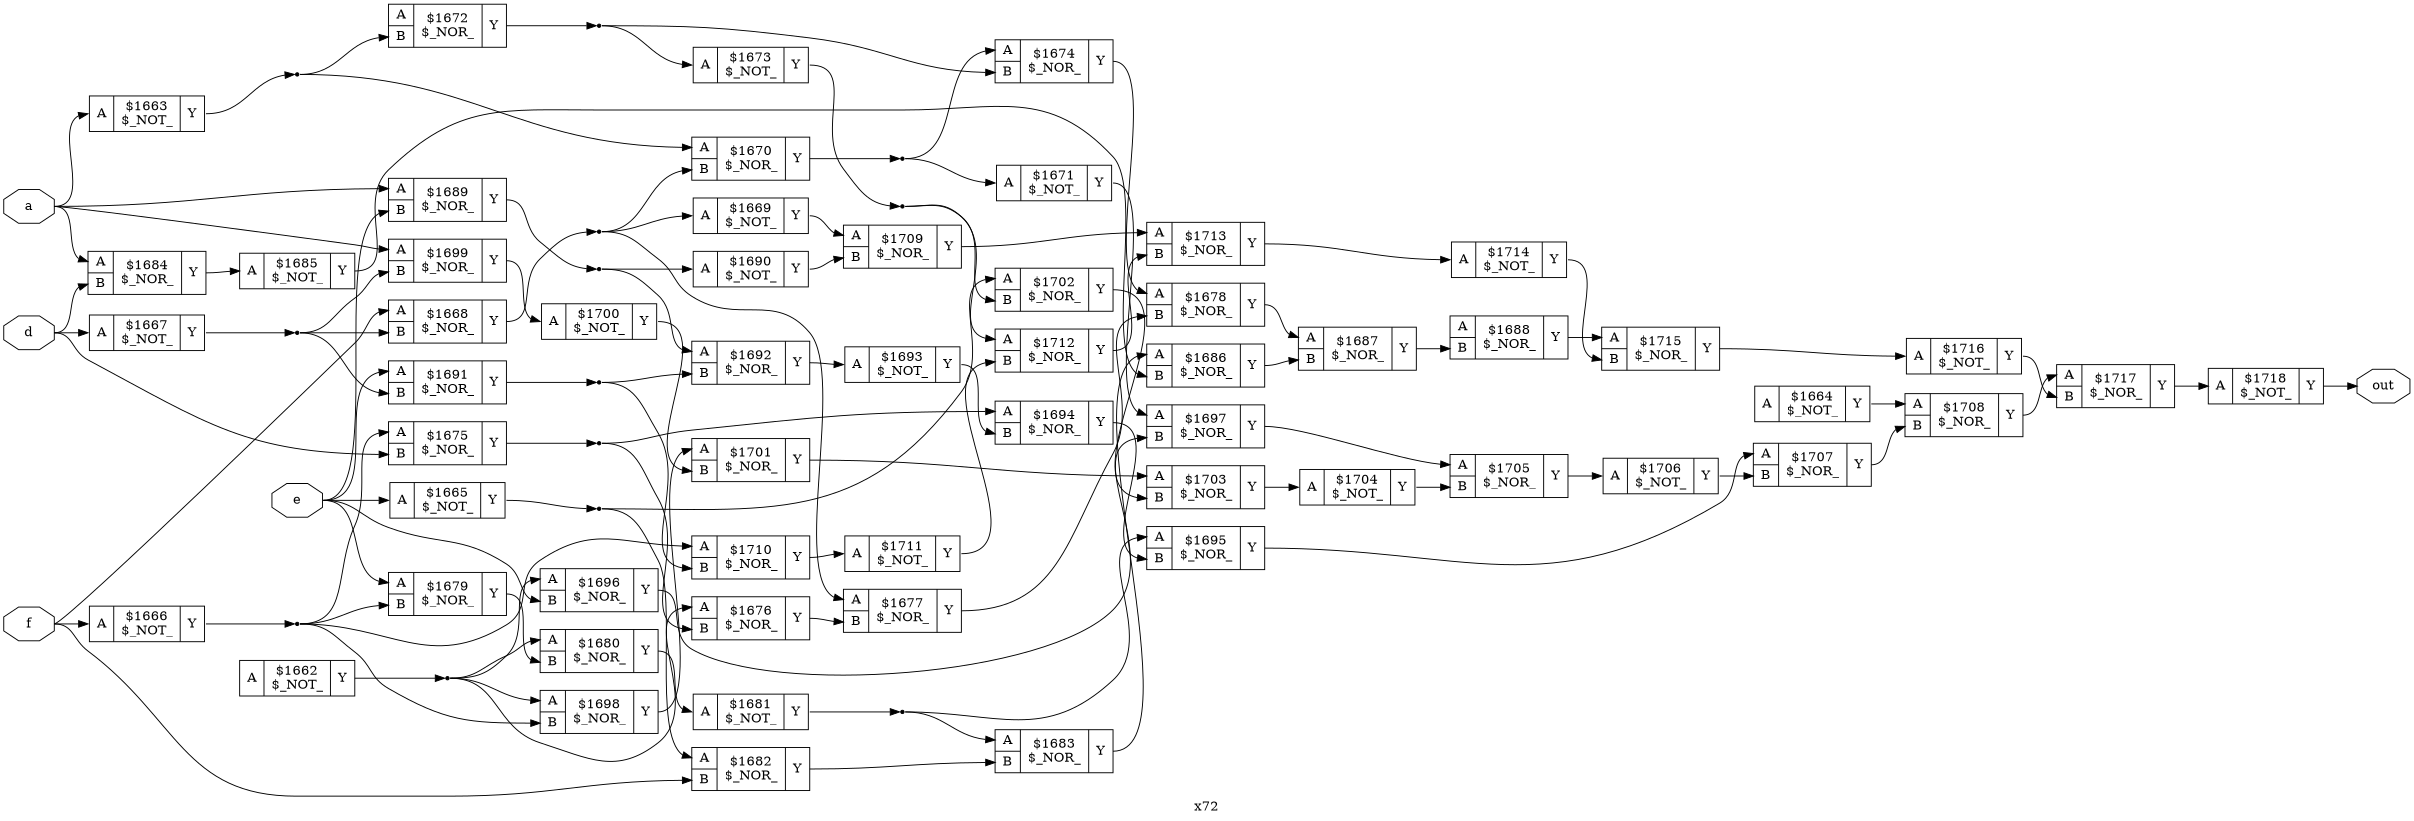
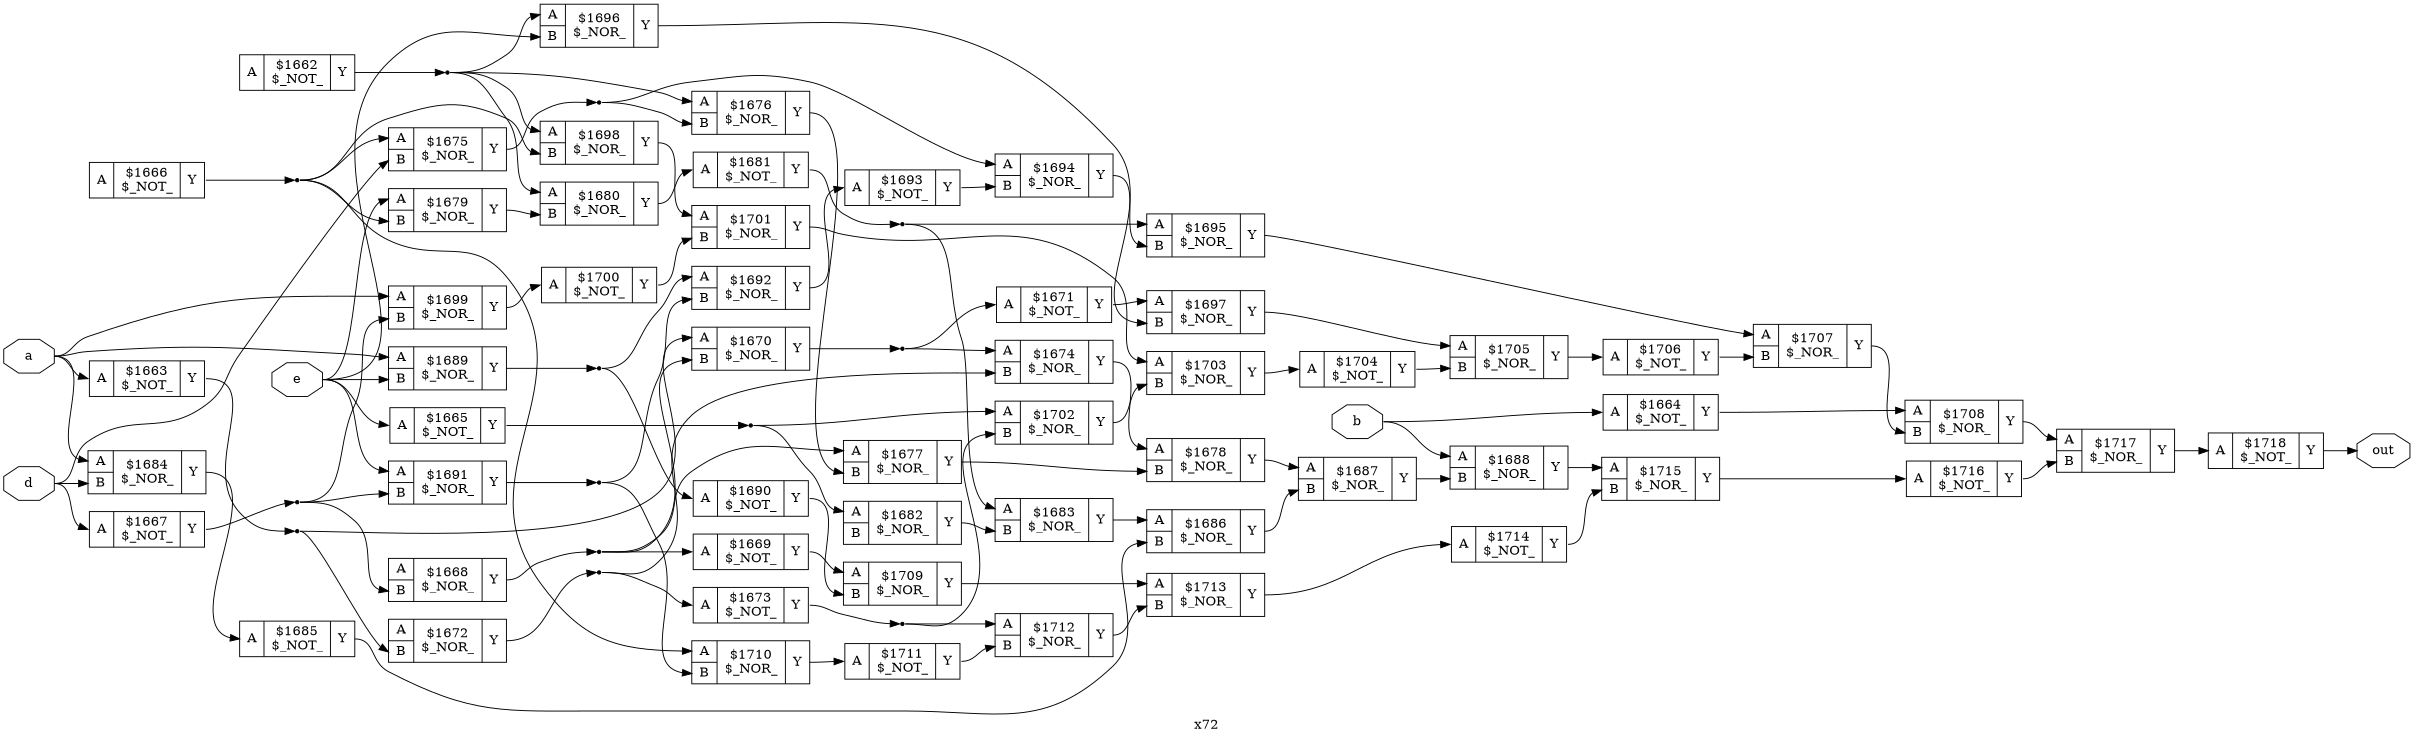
  digraph {
    label=x72
    rankdir=LR
    remincross=true
    node [shape=record]
    edge [color=black headport="p64:w" tailport="p65:e"]
    n57 [color=black fontcolor=black label=a shape=octagon]
    c67 [label="{{<p64> A}|$1663\n$_NOT_|{<p65> Y}}"]
    c89 [label="{{<p64> A|<p72> B}|$1684\n$_NOR_|{<p65> Y}}"]
    c94 [label="{{<p64> A|<p72> B}|$1689\n$_NOR_|{<p65> Y}}"]
    c104 [label="{{<p64> A|<p72> B}|$1699\n$_NOR_|{<p65> Y}}"]
    n56 [shape=point]
    c90 [label="{{<p64> A}|$1685\n$_NOT_|{<p65> Y}}"]
    n26 [shape=point]
    c105 [label="{{<p64> A}|$1700\n$_NOT_|{<p65> Y}}"]
+   n58 [color=black fontcolor=black label=b shape=octagon]
    c68 [label="{{<p64> A}|$1664\n$_NOT_|{<p65> Y}}"]
    c93 [label="{{<p64> A|<p72> B}|$1688\n$_NOR_|{<p65> Y}}"]
    c113 [label="{{<p64> A|<p72> B}|$1708\n$_NOR_|{<p65> Y}}"]
    c120 [label="{{<p64> A|<p72> B}|$1715\n$_NOR_|{<p65> Y}}"]
    c66 [label="{{<p64> A}|$1662\n$_NOT_|{<p65> Y}}"]
    n55 [shape=point]
    c77 [label="{{<p64> A|<p72> B}|$1672\n$_NOR_|{<p65> Y}}"]
    n9 [shape=point]
    n60 [color=black fontcolor=black label=d shape=octagon]
    c71 [label="{{<p64> A}|$1667\n$_NOT_|{<p65> Y}}"]
    c80 [label="{{<p64> A|<p72> B}|$1675\n$_NOR_|{<p65> Y}}"]
    n4 [shape=point]
    n12 [shape=point]
    n61 [color=black fontcolor=black label=e shape=octagon]
    c69 [label="{{<p64> A}|$1665\n$_NOT_|{<p65> Y}}"]
    c84 [label="{{<p64> A|<p72> B}|$1679\n$_NOR_|{<p65> Y}}"]
    c96 [label="{{<p64> A|<p72> B}|$1691\n$_NOR_|{<p65> Y}}"]
    c101 [label="{{<p64> A|<p72> B}|$1696\n$_NOR_|{<p65> Y}}"]
    n2 [shape=point]
    c85 [label="{{<p64> A|<p72> B}|$1680\n$_NOR_|{<p65> Y}}"]
    n28 [shape=point]
    c102 [label="{{<p64> A|<p72> B}|$1697\n$_NOR_|{<p65> Y}}"]
-   n62 [color=black fontcolor=black label=f shape=octagon]
    c70 [label="{{<p64> A}|$1666\n$_NOT_|{<p65> Y}}"]
    c73 [label="{{<p64> A|<p72> B}|$1668\n$_NOR_|{<p65> Y}}"]
    c87 [label="{{<p64> A|<p72> B}|$1682\n$_NOR_|{<p65> Y}}"]
    n3 [shape=point]
    n5 [shape=point]
    c88 [label="{{<p64> A|<p72> B}|$1683\n$_NOR_|{<p65> Y}}"]
    n63 [color=black fontcolor=black label=out shape=octagon]
    c81 [label="{{<p64> A|<p72> B}|$1676\n$_NOR_|{<p65> Y}}"]
    c103 [label="{{<p64> A|<p72> B}|$1698\n$_NOR_|{<p65> Y}}"]
    c75 [label="{{<p64> A|<p72> B}|$1670\n$_NOR_|{<p65> Y}}"]
    c122 [label="{{<p64> A|<p72> B}|$1717\n$_NOR_|{<p65> Y}}"]
    c107 [label="{{<p64> A|<p72> B}|$1702\n$_NOR_|{<p65> Y}}"]
    c115 [label="{{<p64> A|<p72> B}|$1710\n$_NOR_|{<p65> Y}}"]
    c74 [label="{{<p64> A}|$1669\n$_NOT_|{<p65> Y}}"]
    c82 [label="{{<p64> A|<p72> B}|$1677\n$_NOR_|{<p65> Y}}"]
    c114 [label="{{<p64> A|<p72> B}|$1709\n$_NOR_|{<p65> Y}}"]
    c118 [label="{{<p64> A|<p72> B}|$1713\n$_NOR_|{<p65> Y}}"]
    n7 [shape=point]
    c76 [label="{{<p64> A}|$1671\n$_NOT_|{<p65> Y}}"]
    c79 [label="{{<p64> A|<p72> B}|$1674\n$_NOR_|{<p65> Y}}"]
    c110 [label="{{<p64> A|<p72> B}|$1705\n$_NOR_|{<p65> Y}}"]
    c78 [label="{{<p64> A}|$1673\n$_NOT_|{<p65> Y}}"]
    n10 [shape=point]
    c117 [label="{{<p64> A|<p72> B}|$1712\n$_NOR_|{<p65> Y}}"]
    c83 [label="{{<p64> A|<p72> B}|$1678\n$_NOR_|{<p65> Y}}"]
    c92 [label="{{<p64> A|<p72> B}|$1687\n$_NOR_|{<p65> Y}}"]
    c99 [label="{{<p64> A|<p72> B}|$1694\n$_NOR_|{<p65> Y}}"]
    c86 [label="{{<p64> A}|$1681\n$_NOT_|{<p65> Y}}"]
    n18 [shape=point]
    c100 [label="{{<p64> A|<p72> B}|$1695\n$_NOR_|{<p65> Y}}"]
    c91 [label="{{<p64> A|<p72> B}|$1686\n$_NOR_|{<p65> Y}}"]
    c121 [label="{{<p64> A}|$1716\n$_NOT_|{<p65> Y}}"]
    c95 [label="{{<p64> A}|$1690\n$_NOT_|{<p65> Y}}"]
    c97 [label="{{<p64> A|<p72> B}|$1692\n$_NOR_|{<p65> Y}}"]
    c98 [label="{{<p64> A}|$1693\n$_NOT_|{<p65> Y}}"]
    c112 [label="{{<p64> A|<p72> B}|$1707\n$_NOR_|{<p65> Y}}"]
    c111 [label="{{<p64> A}|$1706\n$_NOT_|{<p65> Y}}"]
    c106 [label="{{<p64> A|<p72> B}|$1701\n$_NOR_|{<p65> Y}}"]
    c108 [label="{{<p64> A|<p72> B}|$1703\n$_NOR_|{<p65> Y}}"]
    c109 [label="{{<p64> A}|$1704\n$_NOT_|{<p65> Y}}"]
    c123 [label="{{<p64> A}|$1718\n$_NOT_|{<p65> Y}}"]
    c119 [label="{{<p64> A}|$1714\n$_NOT_|{<p65> Y}}"]
    c116 [label="{{<p64> A}|$1711\n$_NOT_|{<p65> Y}}"]
    n57 -> c67 [tailport=e]
    n57 -> c89 [tailport=e]
    n57 -> c94 [tailport=e]
    n57 -> c104 [tailport=e]
    c67 -> n56 [headport=w]
    c89 -> c90
    c94 -> n26 [headport=w]
    c104 -> c105
    n56 -> c77 [headport="p72:w" tailport=e]
    n56 -> c75 [tailport=e]
    c90 -> c91 [headport="p72:w"]
    n26 -> c95 [tailport=e]
    n26 -> c97 [tailport=e]
    c105 -> c106 [headport="p72:w"]
+   n58 -> c68 [tailport=e]
+   n58 -> c93 [tailport=e]
    c68 -> c113
    c93 -> c120
    c113 -> c122
    c120 -> c121
    c66 -> n55 [headport=w]
    n55 -> c101 [tailport=e]
    n55 -> c85 [tailport=e]
    n55 -> c81 [tailport=e]
    n55 -> c103 [tailport=e]
    c77 -> n9 [headport=w]
    n9 -> c79 [headport="p72:w" tailport=e]
    n9 -> c78 [tailport=e]
    n60 -> c89 [headport="p72:w" tailport=e]
    n60 -> c71 [tailport=e]
    n60 -> c80 [headport="p72:w" tailport=e]
    c71 -> n4 [headport=w]
    c80 -> n12 [headport=w]
    n4 -> c104 [headport="p72:w" tailport=e]
    n4 -> c96 [headport="p72:w" tailport=e]
    n4 -> c73 [headport="p72:w" tailport=e]
    n12 -> c81 [headport="p72:w" tailport=e]
    n12 -> c99 [tailport=e]
    n61 -> c94 [headport="p72:w" tailport=e]
    n61 -> c69 [tailport=e]
    n61 -> c84 [tailport=e]
    n61 -> c96 [tailport=e]
    n61 -> c101 [headport="p72:w" tailport=e]
    c69 -> n2 [headport=w]
    c84 -> c85 [headport="p72:w"]
    c96 -> n28 [headport=w]
    c101 -> c102 [headport="p72:w"]
    n2 -> c87 [tailport=e]
    n2 -> c107 [tailport=e]
    c85 -> c86
    n28 -> c115 [headport="p72:w" tailport=e]
    n28 -> c97 [headport="p72:w" tailport=e]
    c102 -> c110
-   n62 -> c70 [tailport=e]
-   n62 -> c73 [tailport=e]
-   n62 -> c87 [headport="p72:w" tailport=e]
    c70 -> n3 [headport=w]
    c73 -> n5 [headport=w]
    c87 -> c88 [headport="p72:w"]
    n3 -> c80 [tailport=e]
    n3 -> c84 [headport="p72:w" tailport=e]
    n3 -> c103 [headport="p72:w" tailport=e]
    n3 -> c115 [tailport=e]
    n5 -> c75 [headport="p72:w" tailport=e]
    n5 -> c74 [tailport=e]
    n5 -> c82 [tailport=e]
    c88 -> c91
    c81 -> c82 [headport="p72:w"]
    c103 -> c106
    c75 -> n7 [headport=w]
    c122 -> c123
    c107 -> c108 [headport="p72:w"]
    c115 -> c116
    c74 -> c114
    c82 -> c83 [headport="p72:w"]
    c114 -> c118
    c118 -> c119
    n7 -> c76 [tailport=e]
    n7 -> c79 [tailport=e]
    c76 -> c102
    c79 -> c83
    c110 -> c111
    c78 -> n10 [headport=w]
    n10 -> c107 [headport="p72:w" tailport=e]
    n10 -> c117 [tailport=e]
    c117 -> c118 [headport="p72:w"]
    c83 -> c92
    c92 -> c93 [headport="p72:w"]
    c99 -> c100 [headport="p72:w"]
    c86 -> n18 [headport=w]
    n18 -> c88 [tailport=e]
    n18 -> c100 [tailport=e]
    c100 -> c112
    c91 -> c92 [headport="p72:w"]
    c121 -> c122 [headport="p72:w"]
    c95 -> c114 [headport="p72:w"]
    c97 -> c98
    c98 -> c99 [headport="p72:w"]
    c112 -> c113 [headport="p72:w"]
    c111 -> c112 [headport="p72:w"]
    c106 -> c108
    c108 -> c109
    c109 -> c110 [headport="p72:w"]
    c123 -> n63 [headport=w]
    c119 -> c120 [headport="p72:w"]
    c116 -> c117 [headport="p72:w"]
  }
